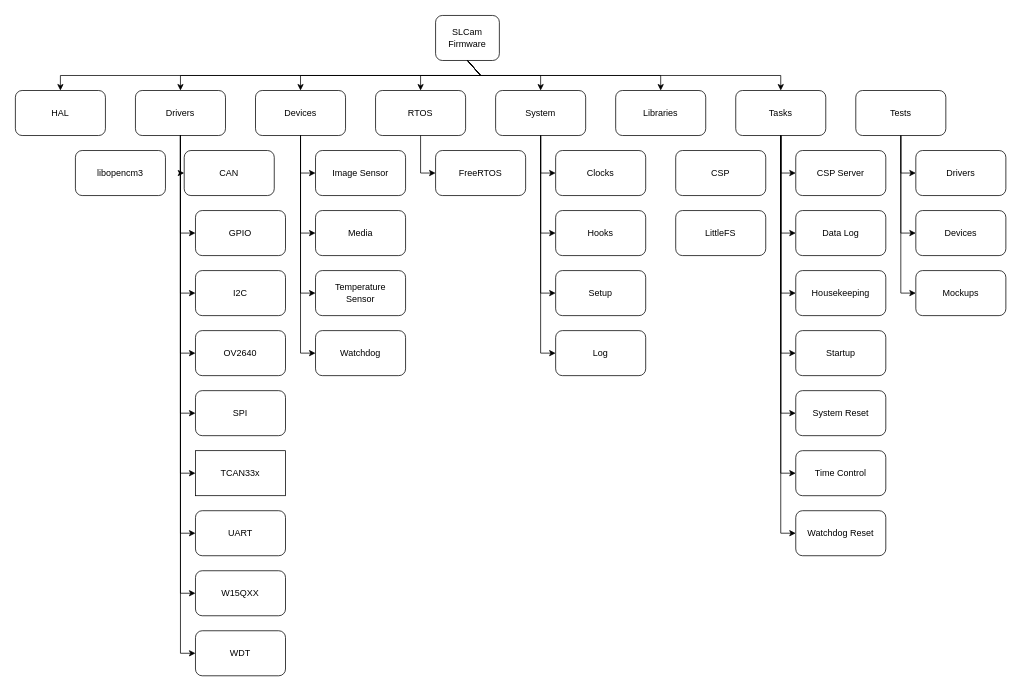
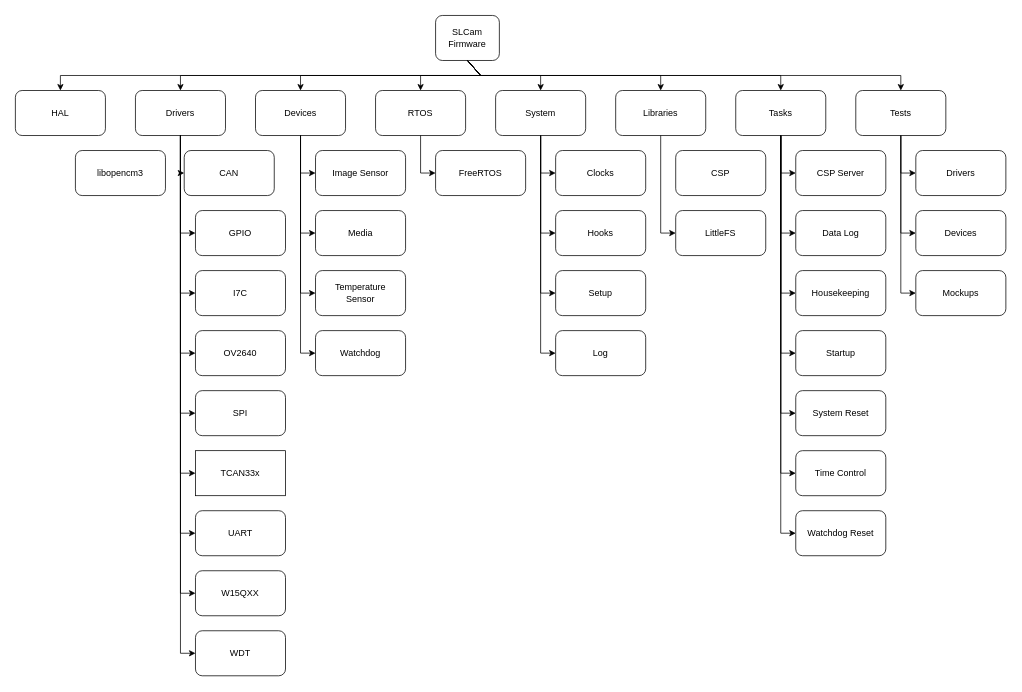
  <mxCell id="0" />
  <mxCell id="1" parent="0" />
  <mxCell id="2" value="Drivers" style="rounded=1;whiteSpace=wrap;html=1;" parent="1" vertex="1"><mxGeometry x="180" y="120" width="120" height="60" as="geometry" /></mxCell>
  <mxCell id="3" value="Devices" style="rounded=1;whiteSpace=wrap;html=1;" parent="1" vertex="1"><mxGeometry x="340" y="120" width="120" height="60" as="geometry" /></mxCell>
  <mxCell id="4" value="Tasks" style="rounded=1;whiteSpace=wrap;html=1;" parent="1" vertex="1"><mxGeometry x="980" y="120" width="120" height="60" as="geometry" /></mxCell>
  <mxCell id="5" value="CAN" style="rounded=1;whiteSpace=wrap;html=1;" parent="1" vertex="1"><mxGeometry x="245" y="200" width="120" height="60" as="geometry" /></mxCell>
  <mxCell id="6" value="GPIO" style="rounded=1;whiteSpace=wrap;html=1;" parent="1" vertex="1"><mxGeometry x="260" y="280" width="120" height="60" as="geometry" /></mxCell>
- <mxCell id="7" value="I2C" style="rounded=1;whiteSpace=wrap;html=1;" parent="1" vertex="1"><mxGeometry x="260" y="360" width="120" height="60" as="geometry" /></mxCell>
+ <mxCell id="7" value="I7C" style="rounded=1;whiteSpace=wrap;html=1;" parent="1" vertex="1"><mxGeometry x="260" y="360" width="120" height="60" as="geometry" /></mxCell>
  <mxCell id="8" value="OV2640" style="rounded=1;whiteSpace=wrap;html=1;" parent="1" vertex="1"><mxGeometry x="260" y="440" width="120" height="60" as="geometry" /></mxCell>
  <mxCell id="9" value="SPI" style="rounded=1;whiteSpace=wrap;html=1;" parent="1" vertex="1"><mxGeometry x="260" y="520" width="120" height="60" as="geometry" /></mxCell>
  <mxCell id="10" value="UART" style="rounded=1;whiteSpace=wrap;html=1;" parent="1" vertex="1"><mxGeometry x="260" y="680" width="120" height="60" as="geometry" /></mxCell>
  <mxCell id="11" value="W15QXX" style="rounded=1;whiteSpace=wrap;html=1;" parent="1" vertex="1"><mxGeometry x="260" y="760" width="120" height="60" as="geometry" /></mxCell>
  <mxCell id="12" value="" style="endArrow=classic;html=1;rounded=0;entryX=0;entryY=0.5;entryDx=0;entryDy=0;exitX=0.5;exitY=1;exitDx=0;exitDy=0;" parent="1" source="2" target="5" edge="1"><mxGeometry width="50" height="50" relative="1" as="geometry"><mxPoint x="150" y="260" as="sourcePoint" /><mxPoint x="200" y="210" as="targetPoint" /><Array as="points"><mxPoint x="240" y="230" /></Array></mxGeometry></mxCell>
  <mxCell id="13" value="" style="endArrow=classic;html=1;rounded=0;entryX=0;entryY=0.5;entryDx=0;entryDy=0;exitX=0.5;exitY=1;exitDx=0;exitDy=0;" parent="1" source="2" target="6" edge="1"><mxGeometry width="50" height="50" relative="1" as="geometry"><mxPoint x="50" y="390" as="sourcePoint" /><mxPoint x="100" y="340" as="targetPoint" /><Array as="points"><mxPoint x="240" y="310" /></Array></mxGeometry></mxCell>
  <mxCell id="14" value="" style="endArrow=classic;html=1;rounded=0;entryX=0;entryY=0.5;entryDx=0;entryDy=0;exitX=0.5;exitY=1;exitDx=0;exitDy=0;" parent="1" source="2" target="7" edge="1"><mxGeometry width="50" height="50" relative="1" as="geometry"><mxPoint x="160" y="440" as="sourcePoint" /><mxPoint x="210" y="390" as="targetPoint" /><Array as="points"><mxPoint x="240" y="390" /></Array></mxGeometry></mxCell>
  <mxCell id="15" value="" style="endArrow=classic;html=1;rounded=0;entryX=0;entryY=0.5;entryDx=0;entryDy=0;exitX=0.5;exitY=1;exitDx=0;exitDy=0;" parent="1" source="2" target="8" edge="1"><mxGeometry width="50" height="50" relative="1" as="geometry"><mxPoint x="80" y="490" as="sourcePoint" /><mxPoint x="130" y="440" as="targetPoint" /><Array as="points"><mxPoint x="240" y="470" /></Array></mxGeometry></mxCell>
  <mxCell id="16" value="" style="endArrow=classic;html=1;rounded=0;entryX=0;entryY=0.5;entryDx=0;entryDy=0;exitX=0.5;exitY=1;exitDx=0;exitDy=0;" parent="1" source="2" target="9" edge="1"><mxGeometry width="50" height="50" relative="1" as="geometry"><mxPoint x="80" y="570" as="sourcePoint" /><mxPoint x="130" y="520" as="targetPoint" /><Array as="points"><mxPoint x="240" y="550" /></Array></mxGeometry></mxCell>
  <mxCell id="17" value="" style="endArrow=classic;html=1;rounded=0;entryX=0;entryY=0.5;entryDx=0;entryDy=0;exitX=0.5;exitY=1;exitDx=0;exitDy=0;" parent="1" source="2" target="10" edge="1"><mxGeometry width="50" height="50" relative="1" as="geometry"><mxPoint x="80" y="690" as="sourcePoint" /><mxPoint x="130" y="640" as="targetPoint" /><Array as="points"><mxPoint x="240" y="710" /></Array></mxGeometry></mxCell>
  <mxCell id="18" value="" style="endArrow=classic;html=1;rounded=0;entryX=0;entryY=0.5;entryDx=0;entryDy=0;exitX=0.5;exitY=1;exitDx=0;exitDy=0;" parent="1" source="2" target="11" edge="1"><mxGeometry width="50" height="50" relative="1" as="geometry"><mxPoint x="160" y="400" as="sourcePoint" /><mxPoint x="200" y="730" as="targetPoint" /><Array as="points"><mxPoint x="240" y="790" /></Array></mxGeometry></mxCell>
  <mxCell id="19" value="Image Sensor" style="rounded=1;whiteSpace=wrap;html=1;" parent="1" vertex="1"><mxGeometry x="420" y="200" width="120" height="60" as="geometry" /></mxCell>
  <mxCell id="20" value="Media" style="rounded=1;whiteSpace=wrap;html=1;" parent="1" vertex="1"><mxGeometry x="420" y="280" width="120" height="60" as="geometry" /></mxCell>
  <mxCell id="21" value="Temperature&lt;br&gt;Sensor" style="rounded=1;whiteSpace=wrap;html=1;" parent="1" vertex="1"><mxGeometry x="420" y="360" width="120" height="60" as="geometry" /></mxCell>
  <mxCell id="22" value="Watchdog" style="rounded=1;whiteSpace=wrap;html=1;" parent="1" vertex="1"><mxGeometry x="420" y="440" width="120" height="60" as="geometry" /></mxCell>
  <mxCell id="23" value="CSP Server" style="rounded=1;whiteSpace=wrap;html=1;" parent="1" vertex="1"><mxGeometry x="1060" y="200" width="120" height="60" as="geometry" /></mxCell>
  <mxCell id="24" value="Housekeeping" style="rounded=1;whiteSpace=wrap;html=1;" parent="1" vertex="1"><mxGeometry x="1060" y="360" width="120" height="60" as="geometry" /></mxCell>
  <mxCell id="25" value="Startup" style="rounded=1;whiteSpace=wrap;html=1;" parent="1" vertex="1"><mxGeometry x="1060" y="440" width="120" height="60" as="geometry" /></mxCell>
  <mxCell id="26" value="System Reset" style="rounded=1;whiteSpace=wrap;html=1;" parent="1" vertex="1"><mxGeometry x="1060" y="520" width="120" height="60" as="geometry" /></mxCell>
  <mxCell id="27" value="Time Control" style="rounded=1;whiteSpace=wrap;html=1;" parent="1" vertex="1"><mxGeometry x="1060" y="600" width="120" height="60" as="geometry" /></mxCell>
  <mxCell id="28" value="Watchdog Reset" style="rounded=1;whiteSpace=wrap;html=1;" parent="1" vertex="1"><mxGeometry x="1060" y="680" width="120" height="60" as="geometry" /></mxCell>
  <mxCell id="29" value="" style="endArrow=classic;html=1;rounded=0;entryX=0;entryY=0.5;entryDx=0;entryDy=0;exitX=0.5;exitY=1;exitDx=0;exitDy=0;" parent="1" source="3" target="19" edge="1"><mxGeometry width="50" height="50" relative="1" as="geometry"><mxPoint x="370" y="310" as="sourcePoint" /><mxPoint x="420" y="260" as="targetPoint" /><Array as="points"><mxPoint x="400" y="230" /></Array></mxGeometry></mxCell>
  <mxCell id="30" value="" style="endArrow=classic;html=1;rounded=0;entryX=0;entryY=0.5;entryDx=0;entryDy=0;exitX=0.5;exitY=1;exitDx=0;exitDy=0;" parent="1" target="20" edge="1"><mxGeometry width="50" height="50" relative="1" as="geometry"><mxPoint x="400" y="180" as="sourcePoint" /><mxPoint x="420" y="390" as="targetPoint" /><Array as="points"><mxPoint x="400" y="310" /></Array></mxGeometry></mxCell>
  <mxCell id="31" value="" style="endArrow=classic;html=1;rounded=0;entryX=0;entryY=0.5;entryDx=0;entryDy=0;exitX=0.5;exitY=1;exitDx=0;exitDy=0;" parent="1" edge="1"><mxGeometry width="50" height="50" relative="1" as="geometry"><mxPoint x="1040" y="180" as="sourcePoint" /><mxPoint x="1060" y="230" as="targetPoint" /><Array as="points"><mxPoint x="1040" y="230" /></Array></mxGeometry></mxCell>
  <mxCell id="32" value="" style="endArrow=classic;html=1;rounded=0;entryX=0;entryY=0.5;entryDx=0;entryDy=0;exitX=0.5;exitY=1;exitDx=0;exitDy=0;" parent="1" edge="1"><mxGeometry width="50" height="50" relative="1" as="geometry"><mxPoint x="1040" y="180" as="sourcePoint" /><mxPoint x="1060" y="310" as="targetPoint" /><Array as="points"><mxPoint x="1040" y="310" /></Array></mxGeometry></mxCell>
  <mxCell id="33" value="" style="endArrow=classic;html=1;rounded=0;entryX=0;entryY=0.5;entryDx=0;entryDy=0;exitX=0.5;exitY=1;exitDx=0;exitDy=0;" parent="1" edge="1"><mxGeometry width="50" height="50" relative="1" as="geometry"><mxPoint x="1040" y="180" as="sourcePoint" /><mxPoint x="1060" y="390" as="targetPoint" /><Array as="points"><mxPoint x="1040" y="390" /></Array></mxGeometry></mxCell>
  <mxCell id="34" value="" style="endArrow=classic;html=1;rounded=0;entryX=0;entryY=0.5;entryDx=0;entryDy=0;exitX=0.5;exitY=1;exitDx=0;exitDy=0;" parent="1" edge="1"><mxGeometry width="50" height="50" relative="1" as="geometry"><mxPoint x="1040" y="180" as="sourcePoint" /><mxPoint x="1060" y="470" as="targetPoint" /><Array as="points"><mxPoint x="1040" y="470" /></Array></mxGeometry></mxCell>
  <mxCell id="35" value="" style="endArrow=classic;html=1;rounded=0;entryX=0;entryY=0.5;entryDx=0;entryDy=0;exitX=0.5;exitY=1;exitDx=0;exitDy=0;" parent="1" target="21" edge="1"><mxGeometry width="50" height="50" relative="1" as="geometry"><mxPoint x="400" y="180" as="sourcePoint" /><mxPoint x="420" y="550" as="targetPoint" /><Array as="points"><mxPoint x="400" y="390" /></Array></mxGeometry></mxCell>
  <mxCell id="36" value="" style="endArrow=classic;html=1;rounded=0;entryX=0;entryY=0.5;entryDx=0;entryDy=0;exitX=0.5;exitY=1;exitDx=0;exitDy=0;" parent="1" edge="1"><mxGeometry width="50" height="50" relative="1" as="geometry"><mxPoint x="1040" y="180" as="sourcePoint" /><mxPoint x="1060" y="550" as="targetPoint" /><Array as="points"><mxPoint x="1040" y="550" /></Array></mxGeometry></mxCell>
  <mxCell id="37" value="" style="endArrow=classic;html=1;rounded=0;entryX=0;entryY=0.5;entryDx=0;entryDy=0;exitX=0.5;exitY=1;exitDx=0;exitDy=0;" parent="1" edge="1"><mxGeometry width="50" height="50" relative="1" as="geometry"><mxPoint x="1040" y="180" as="sourcePoint" /><mxPoint x="1060" y="630" as="targetPoint" /><Array as="points"><mxPoint x="1040" y="630" /></Array></mxGeometry></mxCell>
  <mxCell id="38" value="" style="endArrow=classic;html=1;rounded=0;entryX=0;entryY=0.5;entryDx=0;entryDy=0;exitX=0.5;exitY=1;exitDx=0;exitDy=0;" parent="1" target="22" edge="1"><mxGeometry width="50" height="50" relative="1" as="geometry"><mxPoint x="400" y="180" as="sourcePoint" /><mxPoint x="420" y="710" as="targetPoint" /><Array as="points"><mxPoint x="400" y="470" /></Array></mxGeometry></mxCell>
  <mxCell id="39" value="SLCam&lt;br&gt;Firmware" style="rounded=1;whiteSpace=wrap;html=1;" parent="1" vertex="1"><mxGeometry x="580" y="20" width="85" height="60" as="geometry" /></mxCell>
  <mxCell id="40" value="Tests" style="rounded=1;whiteSpace=wrap;html=1;" parent="1" vertex="1"><mxGeometry x="1140" y="120" width="120" height="60" as="geometry" /></mxCell>
  <mxCell id="41" value="RTOS" style="rounded=1;whiteSpace=wrap;html=1;" parent="1" vertex="1"><mxGeometry x="500" y="120" width="120" height="60" as="geometry" /></mxCell>
  <mxCell id="42" value="FreeRTOS" style="rounded=1;whiteSpace=wrap;html=1;" parent="1" vertex="1"><mxGeometry x="580" y="200" width="120" height="60" as="geometry" /></mxCell>
  <mxCell id="43" value="HAL" style="rounded=1;whiteSpace=wrap;html=1;" parent="1" vertex="1"><mxGeometry x="20" y="120" width="120" height="60" as="geometry" /></mxCell>
  <mxCell id="44" value="libopencm3" style="rounded=1;whiteSpace=wrap;html=1;" parent="1" vertex="1"><mxGeometry x="100" y="200" width="120" height="60" as="geometry" /></mxCell>
  <mxCell id="45" value="System" style="rounded=1;whiteSpace=wrap;html=1;" parent="1" vertex="1"><mxGeometry x="660" y="120" width="120" height="60" as="geometry" /></mxCell>
  <mxCell id="46" value="" style="endArrow=classic;html=1;rounded=0;exitX=0.5;exitY=1;exitDx=0;exitDy=0;entryX=0.5;entryY=0;entryDx=0;entryDy=0;" parent="1" source="39" target="43" edge="1"><mxGeometry width="50" height="50" relative="1" as="geometry"><mxPoint x="260" y="50" as="sourcePoint" /><mxPoint x="310" y="0" as="targetPoint" /><Array as="points"><mxPoint x="640" y="100" /><mxPoint x="80" y="100" /></Array></mxGeometry></mxCell>
  <mxCell id="47" value="" style="endArrow=classic;html=1;rounded=0;exitX=0.5;exitY=1;exitDx=0;exitDy=0;entryX=0.5;entryY=0;entryDx=0;entryDy=0;" parent="1" source="39" target="2" edge="1"><mxGeometry width="50" height="50" relative="1" as="geometry"><mxPoint x="350" y="40" as="sourcePoint" /><mxPoint x="400" y="-10" as="targetPoint" /><Array as="points"><mxPoint x="640" y="100" /><mxPoint x="240" y="100" /></Array></mxGeometry></mxCell>
  <mxCell id="48" value="" style="endArrow=classic;html=1;rounded=0;entryX=0.5;entryY=0;entryDx=0;entryDy=0;exitX=0.5;exitY=1;exitDx=0;exitDy=0;" parent="1" source="39" target="3" edge="1"><mxGeometry width="50" height="50" relative="1" as="geometry"><mxPoint x="560" y="80" as="sourcePoint" /><mxPoint x="410" y="-50" as="targetPoint" /><Array as="points"><mxPoint x="640" y="100" /><mxPoint x="400" y="100" /></Array></mxGeometry></mxCell>
  <mxCell id="49" value="" style="endArrow=classic;html=1;rounded=0;exitX=0.5;exitY=1;exitDx=0;exitDy=0;entryX=0.5;entryY=0;entryDx=0;entryDy=0;" parent="1" source="39" target="41" edge="1"><mxGeometry width="50" height="50" relative="1" as="geometry"><mxPoint x="730" y="20" as="sourcePoint" /><mxPoint x="780" y="-30" as="targetPoint" /><Array as="points"><mxPoint x="640" y="100" /><mxPoint x="560" y="100" /></Array></mxGeometry></mxCell>
  <mxCell id="50" value="" style="endArrow=classic;html=1;rounded=0;exitX=0.5;exitY=1;exitDx=0;exitDy=0;entryX=0.5;entryY=0;entryDx=0;entryDy=0;" parent="1" source="39" target="45" edge="1"><mxGeometry width="50" height="50" relative="1" as="geometry"><mxPoint x="670" y="80" as="sourcePoint" /><mxPoint x="720" y="30" as="targetPoint" /><Array as="points"><mxPoint x="640" y="100" /><mxPoint x="720" y="100" /></Array></mxGeometry></mxCell>
  <mxCell id="51" value="" style="endArrow=classic;html=1;rounded=0;entryX=0.5;entryY=0;entryDx=0;entryDy=0;exitX=0.5;exitY=1;exitDx=0;exitDy=0;" parent="1" source="39" target="70" edge="1"><mxGeometry width="50" height="50" relative="1" as="geometry"><mxPoint x="560" y="80" as="sourcePoint" /><mxPoint x="830" y="10" as="targetPoint" /><Array as="points"><mxPoint x="640" y="100" /><mxPoint x="880" y="100" /></Array></mxGeometry></mxCell>
  <mxCell id="52" value="" style="endArrow=classic;html=1;rounded=0;entryX=0.5;entryY=0;entryDx=0;entryDy=0;exitX=0.5;exitY=1;exitDx=0;exitDy=0;" parent="1" source="39" target="4" edge="1"><mxGeometry width="50" height="50" relative="1" as="geometry"><mxPoint x="880" y="70" as="sourcePoint" /><mxPoint x="930" y="20" as="targetPoint" /><Array as="points"><mxPoint x="640" y="100" /><mxPoint x="1040" y="100" /></Array></mxGeometry></mxCell>
  <mxCell id="53" value="" style="endArrow=classic;html=1;rounded=0;entryX=0;entryY=0.5;entryDx=0;entryDy=0;exitX=0.5;exitY=1;exitDx=0;exitDy=0;" parent="1" edge="1"><mxGeometry width="50" height="50" relative="1" as="geometry"><mxPoint x="560" y="180" as="sourcePoint" /><mxPoint x="580" y="230" as="targetPoint" /><Array as="points"><mxPoint x="560" y="230" /></Array></mxGeometry></mxCell>
  <mxCell id="54" value="Clocks" style="rounded=1;whiteSpace=wrap;html=1;" parent="1" vertex="1"><mxGeometry x="740" y="200" width="120" height="60" as="geometry" /></mxCell>
  <mxCell id="55" value="Hooks" style="rounded=1;whiteSpace=wrap;html=1;" parent="1" vertex="1"><mxGeometry x="740" y="280" width="120" height="60" as="geometry" /></mxCell>
  <mxCell id="56" value="Setup" style="rounded=1;whiteSpace=wrap;html=1;" parent="1" vertex="1"><mxGeometry x="740" y="360" width="120" height="60" as="geometry" /></mxCell>
  <mxCell id="57" value="Log" style="rounded=1;whiteSpace=wrap;html=1;" parent="1" vertex="1"><mxGeometry x="740" y="440" width="120" height="60" as="geometry" /></mxCell>
  <mxCell id="58" value="" style="endArrow=classic;html=1;rounded=0;entryX=0;entryY=0.5;entryDx=0;entryDy=0;exitX=0.5;exitY=1;exitDx=0;exitDy=0;" parent="1" source="45" target="54" edge="1"><mxGeometry width="50" height="50" relative="1" as="geometry"><mxPoint x="580" y="360" as="sourcePoint" /><mxPoint x="630" y="310" as="targetPoint" /><Array as="points"><mxPoint x="720" y="230" /></Array></mxGeometry></mxCell>
  <mxCell id="59" value="" style="endArrow=classic;html=1;rounded=0;entryX=0;entryY=0.5;entryDx=0;entryDy=0;exitX=0.5;exitY=1;exitDx=0;exitDy=0;" parent="1" edge="1"><mxGeometry width="50" height="50" relative="1" as="geometry"><mxPoint x="720" y="180" as="sourcePoint" /><mxPoint x="740" y="310" as="targetPoint" /><Array as="points"><mxPoint x="720" y="310" /></Array></mxGeometry></mxCell>
  <mxCell id="60" value="" style="endArrow=classic;html=1;rounded=0;entryX=0;entryY=0.5;entryDx=0;entryDy=0;exitX=0.5;exitY=1;exitDx=0;exitDy=0;" parent="1" edge="1"><mxGeometry width="50" height="50" relative="1" as="geometry"><mxPoint x="720" y="180" as="sourcePoint" /><mxPoint x="740" y="390" as="targetPoint" /><Array as="points"><mxPoint x="720" y="390" /></Array></mxGeometry></mxCell>
  <mxCell id="61" value="" style="endArrow=classic;html=1;rounded=0;entryX=0;entryY=0.5;entryDx=0;entryDy=0;exitX=0.5;exitY=1;exitDx=0;exitDy=0;" parent="1" edge="1"><mxGeometry width="50" height="50" relative="1" as="geometry"><mxPoint x="720" y="180" as="sourcePoint" /><mxPoint x="740" y="470" as="targetPoint" /><Array as="points"><mxPoint x="720" y="470" /></Array></mxGeometry></mxCell>
  <mxCell id="62" value="Drivers" style="rounded=1;whiteSpace=wrap;html=1;" parent="1" vertex="1"><mxGeometry x="1220" y="200" width="120" height="60" as="geometry" /></mxCell>
  <mxCell id="63" value="Devices" style="rounded=1;whiteSpace=wrap;html=1;" parent="1" vertex="1"><mxGeometry x="1220" y="280" width="120" height="60" as="geometry" /></mxCell>
  <mxCell id="64" value="Mockups" style="rounded=1;whiteSpace=wrap;html=1;" parent="1" vertex="1"><mxGeometry x="1220" y="360" width="120" height="60" as="geometry" /></mxCell>
  <mxCell id="65" value="" style="endArrow=classic;html=1;rounded=0;entryX=0;entryY=0.5;entryDx=0;entryDy=0;exitX=0.5;exitY=1;exitDx=0;exitDy=0;" parent="1" edge="1"><mxGeometry width="50" height="50" relative="1" as="geometry"><mxPoint x="1200" y="180" as="sourcePoint" /><mxPoint x="1220" y="230" as="targetPoint" /><Array as="points"><mxPoint x="1200" y="230" /></Array></mxGeometry></mxCell>
  <mxCell id="66" value="" style="endArrow=classic;html=1;rounded=0;entryX=0;entryY=0.5;entryDx=0;entryDy=0;exitX=0.5;exitY=1;exitDx=0;exitDy=0;" parent="1" edge="1"><mxGeometry width="50" height="50" relative="1" as="geometry"><mxPoint x="1200" y="180" as="sourcePoint" /><mxPoint x="1220" y="310" as="targetPoint" /><Array as="points"><mxPoint x="1200" y="310" /></Array></mxGeometry></mxCell>
  <mxCell id="67" value="" style="endArrow=classic;html=1;rounded=0;entryX=0;entryY=0.5;entryDx=0;entryDy=0;exitX=0.5;exitY=1;exitDx=0;exitDy=0;" parent="1" edge="1"><mxGeometry width="50" height="50" relative="1" as="geometry"><mxPoint x="1200" y="180" as="sourcePoint" /><mxPoint x="1220" y="390" as="targetPoint" /><Array as="points"><mxPoint x="1200" y="390" /></Array></mxGeometry></mxCell>
  <mxCell id="68" value="WDT" style="rounded=1;whiteSpace=wrap;html=1;" parent="1" vertex="1"><mxGeometry x="260" y="840" width="120" height="60" as="geometry" /></mxCell>
  <mxCell id="69" value="" style="endArrow=classic;html=1;rounded=0;entryX=0;entryY=0.5;entryDx=0;entryDy=0;exitX=0.5;exitY=1;exitDx=0;exitDy=0;" parent="1" source="2" target="68" edge="1"><mxGeometry width="50" height="50" relative="1" as="geometry"><mxPoint x="110" y="650" as="sourcePoint" /><mxPoint x="50" y="1690" as="targetPoint" /><Array as="points"><mxPoint x="240" y="870" /></Array></mxGeometry></mxCell>
  <mxCell id="70" value="Libraries" style="rounded=1;whiteSpace=wrap;html=1;" parent="1" vertex="1"><mxGeometry x="820" y="120" width="120" height="60" as="geometry" /></mxCell>
  <mxCell id="71" value="CSP" style="rounded=1;whiteSpace=wrap;html=1;" parent="1" vertex="1"><mxGeometry x="900" y="200" width="120" height="60" as="geometry" /></mxCell>
  <mxCell id="72" value="LittleFS" style="rounded=1;whiteSpace=wrap;html=1;" parent="1" vertex="1"><mxGeometry x="900" y="280" width="120" height="60" as="geometry" /></mxCell>
+ <mxCell id="73" value="" style="endArrow=classic;html=1;rounded=0;exitX=0.5;exitY=1;exitDx=0;exitDy=0;entryX=0;entryY=0.5;entryDx=0;entryDy=0;" parent="1" source="70" target="72" edge="1"><mxGeometry width="50" height="50" relative="1" as="geometry"><mxPoint x="890" y="30" as="sourcePoint" /><mxPoint x="940" y="-20" as="targetPoint" /><Array as="points"><mxPoint x="880" y="310" /></Array></mxGeometry></mxCell>
+ <mxCell id="74" value="" style="endArrow=classic;html=1;rounded=0;entryX=0.5;entryY=0;entryDx=0;entryDy=0;exitX=0.5;exitY=1;exitDx=0;exitDy=0;" parent="1" source="39" target="40" edge="1"><mxGeometry width="50" height="50" relative="1" as="geometry"><mxPoint x="770" y="-50" as="sourcePoint" /><mxPoint x="820" y="-100" as="targetPoint" /><Array as="points"><mxPoint x="640" y="100" /><mxPoint x="1200" y="100" /></Array></mxGeometry></mxCell>
  <mxCell id="75" value="Data Log" style="rounded=1;whiteSpace=wrap;html=1;" parent="1" vertex="1"><mxGeometry x="1060" y="280" width="120" height="60" as="geometry" /></mxCell>
  <mxCell id="76" value="" style="endArrow=classic;html=1;rounded=0;entryX=0;entryY=0.5;entryDx=0;entryDy=0;" parent="1" target="28" edge="1"><mxGeometry width="50" height="50" relative="1" as="geometry"><mxPoint x="1040" y="180" as="sourcePoint" /><mxPoint x="840" y="630" as="targetPoint" /><Array as="points"><mxPoint x="1040" y="710" /></Array></mxGeometry></mxCell>
  <mxCell id="77" value="TCAN33x" style="whiteSpace=wrap;html=1;rounded=0;" vertex="1" parent="1"><mxGeometry x="260" y="600" width="120" height="60" as="geometry" /></mxCell>
  <mxCell id="78" value="" style="endArrow=classic;html=1;rounded=0;entryX=0;entryY=0.5;entryDx=0;entryDy=0;" edge="1" parent="1" source="2" target="77"><mxGeometry width="50" height="50" relative="1" as="geometry"><mxPoint x="0" y="460" as="sourcePoint" /><mxPoint x="50" y="410" as="targetPoint" /><Array as="points"><mxPoint x="240" y="630" /></Array></mxGeometry></mxCell>
